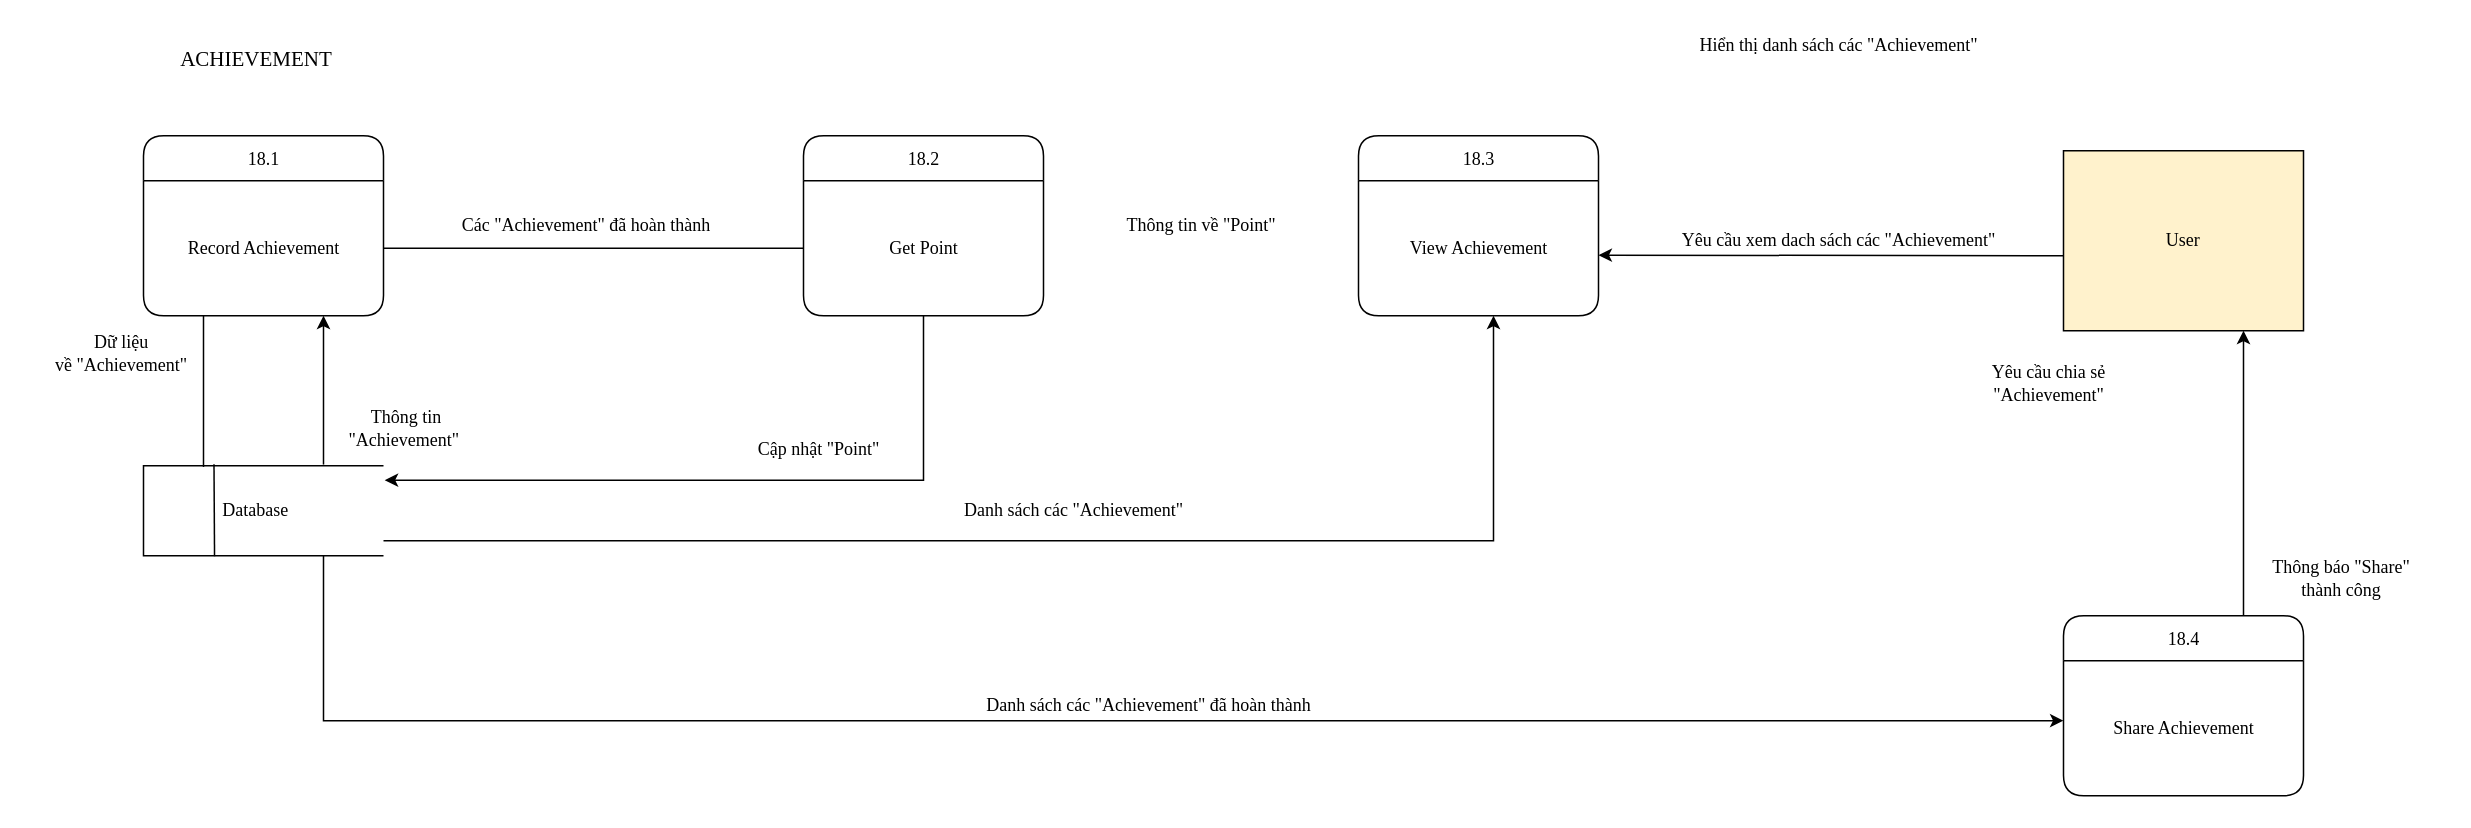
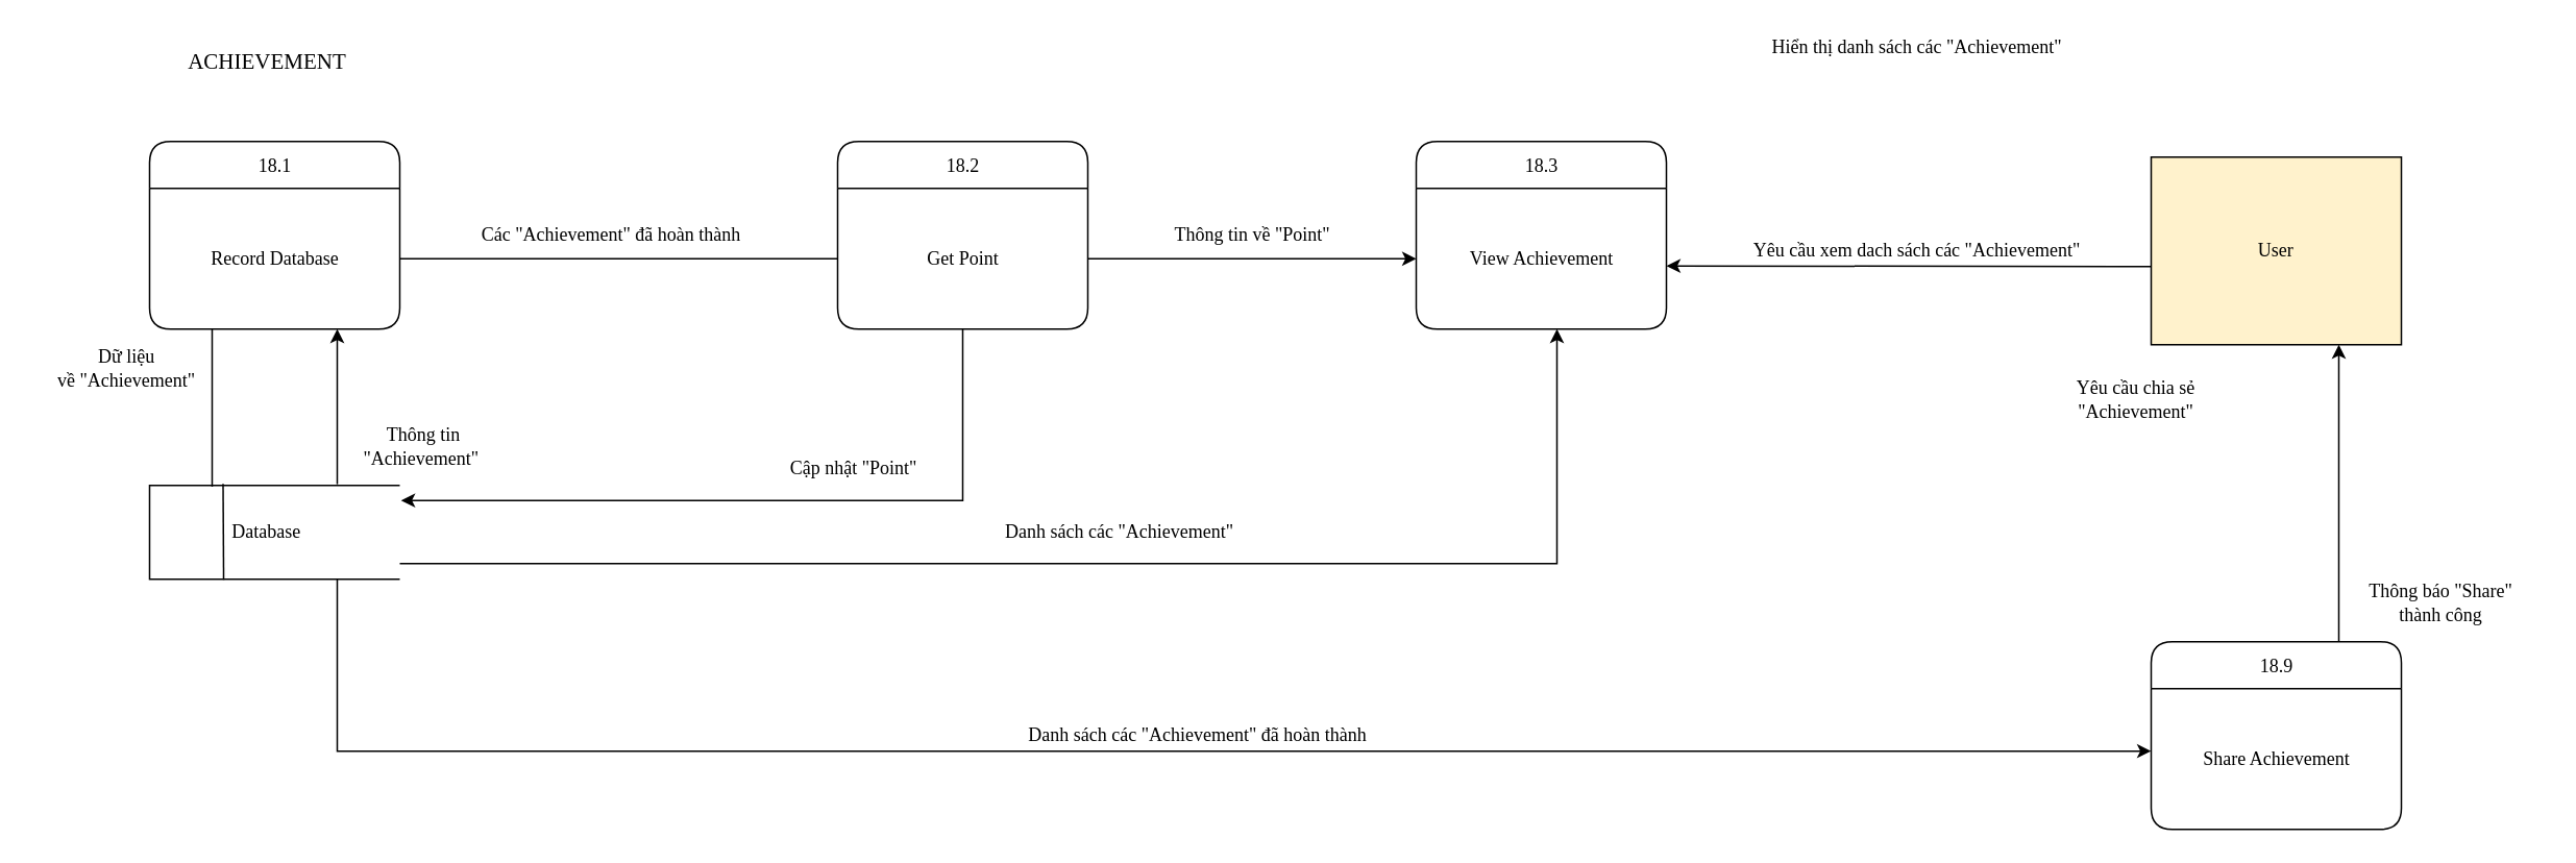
  <mxCell id="0" />
  <mxCell id="1" parent="0" />
  <mxCell id="2" style="edgeStyle=none;rounded=0;orthogonalLoop=1;jettySize=auto;html=1;entryX=1;entryY=0.551;entryDx=0;entryDy=0;entryPerimeter=0;" parent="1" target="28" edge="1"><mxGeometry relative="1" as="geometry"><mxPoint x="1375" y="170" as="sourcePoint" /><mxPoint x="1075" y="170" as="targetPoint" /></mxGeometry></mxCell>
  <mxCell id="3" value="&lt;font face=&quot;Verdana&quot;&gt;User&lt;/font&gt;" style="rounded=0;whiteSpace=wrap;html=1;fillColor=#fff2cc;" parent="1" vertex="1"><mxGeometry x="1375" y="100" width="160" height="120" as="geometry" /></mxCell>
  <mxCell id="4" value="" style="group" parent="1" vertex="1" connectable="0"><mxGeometry x="95" y="309" width="160" height="61" as="geometry" /></mxCell>
  <mxCell id="5" value="&lt;font face=&quot;Verdana&quot;&gt;&amp;nbsp; &amp;nbsp; &amp;nbsp; &amp;nbsp; &amp;nbsp; &amp;nbsp; &amp;nbsp; &amp;nbsp; &amp;nbsp;Database&lt;/font&gt;" style="strokeWidth=1;html=1;shape=mxgraph.flowchart.annotation_1;align=left;pointerEvents=1;" parent="4" vertex="1"><mxGeometry y="1" width="160" height="60" as="geometry" /></mxCell>
  <mxCell id="6" value="" style="endArrow=none;html=1;entryX=0.296;entryY=1.006;entryDx=0;entryDy=0;entryPerimeter=0;" parent="4" target="5" edge="1"><mxGeometry x="-0.003" y="-27" width="50" height="50" relative="1" as="geometry"><mxPoint x="47" as="sourcePoint" /><mxPoint x="120" y="-129" as="targetPoint" /><mxPoint as="offset" /></mxGeometry></mxCell>
  <mxCell id="7" style="edgeStyle=none;rounded=0;orthogonalLoop=1;jettySize=auto;html=1;entryX=0.25;entryY=0.013;entryDx=0;entryDy=0;entryPerimeter=0;exitX=0.25;exitY=1;exitDx=0;exitDy=0;exitPerimeter=0;endArrow=none;" parent="1" source="30" target="5" edge="1"><mxGeometry relative="1" as="geometry" /></mxCell>
  <mxCell id="8" value="&lt;font face=&quot;Verdana&quot;&gt;Dữ liệu&lt;br&gt;về &quot;Achievement&quot;&lt;br&gt;&lt;/font&gt;" style="text;html=1;align=center;verticalAlign=middle;resizable=0;points=[];autosize=1;" parent="1" vertex="1"><mxGeometry x="20" y="220" width="120" height="30" as="geometry" /></mxCell>
  <mxCell id="9" style="edgeStyle=none;rounded=0;orthogonalLoop=1;jettySize=auto;html=1;exitX=0.75;exitY=-0.013;exitDx=0;exitDy=0;exitPerimeter=0;" parent="1" source="5" edge="1"><mxGeometry relative="1" as="geometry"><mxPoint x="215" y="210" as="targetPoint" /></mxGeometry></mxCell>
  <mxCell id="10" value="&lt;font face=&quot;Verdana&quot;&gt;Thông tin&lt;br&gt;&quot;Achievement&quot;&amp;nbsp;&lt;/font&gt;" style="text;html=1;align=center;verticalAlign=middle;resizable=0;points=[];autosize=1;" parent="1" vertex="1"><mxGeometry x="215" y="270" width="110" height="30" as="geometry" /></mxCell>
  <mxCell id="11" style="edgeStyle=none;rounded=0;orthogonalLoop=1;jettySize=auto;html=1;endArrow=none;" parent="1" source="30" target="32" edge="1"><mxGeometry relative="1" as="geometry" /></mxCell>
  <mxCell id="12" value="&lt;font face=&quot;Verdana&quot;&gt;Các &quot;Achievement&quot; đã hoàn thành&lt;/font&gt;" style="text;html=1;align=center;verticalAlign=middle;resizable=0;points=[];autosize=1;" parent="1" vertex="1"><mxGeometry x="280" y="140" width="220" height="20" as="geometry" /></mxCell>
  <mxCell id="13" value="&lt;font face=&quot;Verdana&quot;&gt;Cập nhật &quot;Point&quot;&lt;/font&gt;" style="text;html=1;align=center;verticalAlign=middle;resizable=0;points=[];autosize=1;" parent="1" vertex="1"><mxGeometry x="490" y="289" width="110" height="20" as="geometry" /></mxCell>
+ <mxCell id="14" style="edgeStyle=orthogonalEdgeStyle;rounded=0;orthogonalLoop=1;jettySize=auto;html=1;" parent="1" source="32" target="28" edge="1"><mxGeometry relative="1" as="geometry" /></mxCell>
  <mxCell id="15" value="&lt;font face=&quot;Verdana&quot;&gt;Yêu cầu xem dach sách các &quot;Achievement&quot;&lt;/font&gt;" style="text;html=1;align=center;verticalAlign=middle;resizable=0;points=[];autosize=1;" parent="1" vertex="1"><mxGeometry x="1090" y="150" width="270" height="20" as="geometry" /></mxCell>
  <mxCell id="16" style="edgeStyle=orthogonalEdgeStyle;rounded=0;orthogonalLoop=1;jettySize=auto;html=1;entryX=1.005;entryY=0.16;entryDx=0;entryDy=0;entryPerimeter=0;" parent="1" source="32" target="5" edge="1"><mxGeometry relative="1" as="geometry"><Array as="points"><mxPoint x="615" y="320" /></Array></mxGeometry></mxCell>
  <mxCell id="17" value="&lt;font face=&quot;Verdana&quot;&gt;Danh sách các &quot;Achievement&quot;&lt;/font&gt;" style="text;html=1;align=center;verticalAlign=middle;resizable=0;points=[];autosize=1;" parent="1" vertex="1"><mxGeometry x="615" y="329.5" width="200" height="20" as="geometry" /></mxCell>
  <mxCell id="18" value="&lt;font face=&quot;Verdana&quot;&gt;Yêu cầu chia sẻ&lt;br&gt;&quot;Achievement&quot;&lt;/font&gt;" style="text;html=1;align=center;verticalAlign=middle;resizable=0;points=[];autosize=1;" parent="1" vertex="1"><mxGeometry x="1310" y="240" width="110" height="30" as="geometry" /></mxCell>
  <mxCell id="19" value="&lt;font face=&quot;Verdana&quot;&gt;Danh sách các &quot;Achievement&quot; đã hoàn thành&lt;/font&gt;" style="text;html=1;align=center;verticalAlign=middle;resizable=0;points=[];autosize=1;" parent="1" vertex="1"><mxGeometry x="620" y="460" width="290" height="20" as="geometry" /></mxCell>
  <mxCell id="20" value="&lt;font style=&quot;font-size: 14px&quot; face=&quot;Verdana&quot;&gt;ACHIEVEMENT&lt;/font&gt;" style="text;html=1;align=center;verticalAlign=middle;resizable=0;points=[];autosize=1;" parent="1" vertex="1"><mxGeometry x="110" y="30" width="120" height="20" as="geometry" /></mxCell>
  <mxCell id="21" style="edgeStyle=orthogonalEdgeStyle;rounded=0;orthogonalLoop=1;jettySize=auto;html=1;entryX=0;entryY=0.444;entryDx=0;entryDy=0;entryPerimeter=0;" parent="1" source="5" target="34" edge="1"><mxGeometry relative="1" as="geometry"><Array as="points"><mxPoint x="215" y="480" /></Array></mxGeometry></mxCell>
  <mxCell id="22" style="edgeStyle=orthogonalEdgeStyle;rounded=0;orthogonalLoop=1;jettySize=auto;html=1;" parent="1" source="5" edge="1"><mxGeometry relative="1" as="geometry"><mxPoint x="995" y="210" as="targetPoint" /><Array as="points"><mxPoint x="995" y="360" /></Array></mxGeometry></mxCell>
  <mxCell id="23" value="&lt;font face=&quot;Verdana&quot;&gt;Hiển thị danh sách các &quot;Achievement&quot;&lt;/font&gt;" style="text;html=1;align=center;verticalAlign=middle;resizable=0;points=[];autosize=1;" parent="1" vertex="1"><mxGeometry x="1100" y="20" width="250" height="20" as="geometry" /></mxCell>
  <mxCell id="24" style="edgeStyle=orthogonalEdgeStyle;rounded=0;orthogonalLoop=1;jettySize=auto;html=1;entryX=0.75;entryY=1;entryDx=0;entryDy=0;" parent="1" target="3" edge="1"><mxGeometry relative="1" as="geometry"><mxPoint x="1495" y="410" as="sourcePoint" /><Array as="points"><mxPoint x="1495" y="380" /><mxPoint x="1495" y="380" /></Array></mxGeometry></mxCell>
  <mxCell id="25" value="&lt;font face=&quot;Verdana&quot;&gt;Thông báo &quot;Share&quot;&lt;br&gt;thành công&lt;br&gt;&lt;/font&gt;" style="text;html=1;align=center;verticalAlign=middle;resizable=0;points=[];autosize=1;" parent="1" vertex="1"><mxGeometry x="1495" y="370" width="130" height="30" as="geometry" /></mxCell>
  <mxCell id="26" value="&lt;font face=&quot;Verdana&quot;&gt;Thông tin về &quot;Point&quot;&lt;/font&gt;" style="text;html=1;align=center;verticalAlign=middle;resizable=0;points=[];autosize=1;" parent="1" vertex="1"><mxGeometry x="730" y="140" width="140" height="20" as="geometry" /></mxCell>
  <mxCell id="27" value="&lt;font face=&quot;Verdana&quot; style=&quot;font-size: 12px&quot;&gt;18.3&lt;/font&gt;" style="swimlane;childLayout=stackLayout;horizontal=1;startSize=30;horizontalStack=0;rounded=1;fontSize=14;fontStyle=0;strokeWidth=1;resizeParent=0;resizeLast=1;shadow=0;dashed=0;align=center;html=1;" parent="1" vertex="1"><mxGeometry x="905" y="90" width="160" height="120" as="geometry"><mxRectangle x="182" y="100" width="50" height="30" as="alternateBounds" /></mxGeometry></mxCell>
  <mxCell id="28" value="&lt;font face=&quot;Verdana&quot; style=&quot;font-size: 12px&quot;&gt;View Achievement&lt;/font&gt;" style="text;html=1;align=center;verticalAlign=middle;resizable=0;points=[];autosize=1;" parent="27" vertex="1"><mxGeometry y="30" width="160" height="90" as="geometry" /></mxCell>
  <mxCell id="29" value="&lt;font face=&quot;Verdana&quot;&gt;&lt;span style=&quot;font-size: 12px&quot;&gt;18.1&lt;/span&gt;&lt;/font&gt;" style="swimlane;childLayout=stackLayout;horizontal=1;startSize=30;horizontalStack=0;rounded=1;fontSize=14;fontStyle=0;strokeWidth=1;resizeParent=0;resizeLast=1;shadow=0;dashed=0;align=center;html=1;" parent="1" vertex="1"><mxGeometry x="95" y="90" width="160" height="120" as="geometry"><mxRectangle x="182" y="100" width="50" height="30" as="alternateBounds" /></mxGeometry></mxCell>
- <mxCell id="30" value="&lt;font face=&quot;Verdana&quot;&gt;Record Achievement&lt;/font&gt;" style="text;html=1;align=center;verticalAlign=middle;resizable=0;points=[];autosize=1;" parent="29" vertex="1"><mxGeometry y="30" width="160" height="90" as="geometry" /></mxCell>
+ <mxCell id="30" value="&lt;font face=&quot;Verdana&quot;&gt;Record Database&lt;/font&gt;" style="text;html=1;align=center;verticalAlign=middle;resizable=0;points=[];autosize=1;" parent="29" vertex="1"><mxGeometry y="30" width="160" height="90" as="geometry" /></mxCell>
  <mxCell id="31" value="&lt;font face=&quot;Verdana&quot; style=&quot;font-size: 12px&quot;&gt;18.2&lt;/font&gt;" style="swimlane;childLayout=stackLayout;horizontal=1;startSize=30;horizontalStack=0;rounded=1;fontSize=14;fontStyle=0;strokeWidth=1;resizeParent=0;resizeLast=1;shadow=0;dashed=0;align=center;html=1;" parent="1" vertex="1"><mxGeometry x="535" y="90" width="160" height="120" as="geometry"><mxRectangle x="182" y="100" width="50" height="30" as="alternateBounds" /></mxGeometry></mxCell>
  <mxCell id="32" value="&lt;font face=&quot;Verdana&quot;&gt;Get Point&lt;/font&gt;" style="text;html=1;align=center;verticalAlign=middle;resizable=0;points=[];autosize=1;" parent="31" vertex="1"><mxGeometry y="30" width="160" height="90" as="geometry" /></mxCell>
- <mxCell id="33" value="&lt;font face=&quot;Verdana&quot; style=&quot;font-size: 12px&quot;&gt;18.4&lt;/font&gt;" style="swimlane;childLayout=stackLayout;horizontal=1;startSize=30;horizontalStack=0;rounded=1;fontSize=14;fontStyle=0;strokeWidth=1;resizeParent=0;resizeLast=1;shadow=0;dashed=0;align=center;html=1;" parent="1" vertex="1"><mxGeometry x="1375" y="410" width="160" height="120" as="geometry"><mxRectangle x="182" y="100" width="50" height="30" as="alternateBounds" /></mxGeometry></mxCell>
+ <mxCell id="33" value="&lt;font face=&quot;Verdana&quot; style=&quot;font-size: 12px&quot;&gt;18.9&lt;/font&gt;" style="swimlane;childLayout=stackLayout;horizontal=1;startSize=30;horizontalStack=0;rounded=1;fontSize=14;fontStyle=0;strokeWidth=1;resizeParent=0;resizeLast=1;shadow=0;dashed=0;align=center;html=1;" parent="1" vertex="1"><mxGeometry x="1375" y="410" width="160" height="120" as="geometry"><mxRectangle x="182" y="100" width="50" height="30" as="alternateBounds" /></mxGeometry></mxCell>
  <mxCell id="34" value="&lt;font face=&quot;Verdana&quot;&gt;Share Achievement&lt;/font&gt;" style="text;html=1;align=center;verticalAlign=middle;resizable=0;points=[];autosize=1;" parent="33" vertex="1"><mxGeometry y="30" width="160" height="90" as="geometry" /></mxCell>
